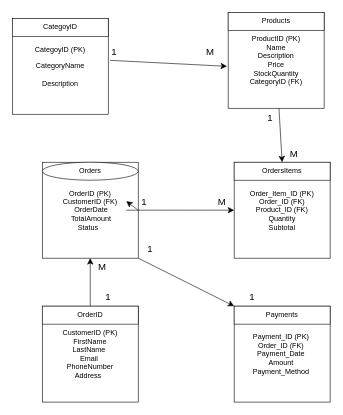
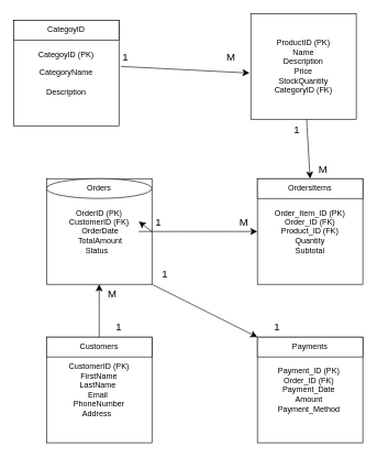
  <mxCell id="0" />
  <mxCell id="1" parent="0" />
  <mxCell id="2" value="CategoyID (PK)&lt;div&gt;&lt;br&gt;&lt;div&gt;CategoryName&lt;/div&gt;&lt;/div&gt;&lt;div&gt;&lt;br&gt;&lt;/div&gt;&lt;div&gt;Description&lt;/div&gt;" style="whiteSpace=wrap;html=1;aspect=fixed;" vertex="1" parent="1"><mxGeometry x="20" y="30" width="160" height="160" as="geometry" /></mxCell>
  <mxCell id="3" value="CategoyID" style="rounded=0;whiteSpace=wrap;html=1;" vertex="1" parent="1"><mxGeometry x="20" y="30" width="160" height="30" as="geometry" /></mxCell>
  <mxCell id="4" value="ProductID (PK)&lt;div&gt;Name&lt;/div&gt;&lt;div&gt;Description&lt;/div&gt;&lt;div&gt;Price&lt;/div&gt;&lt;div&gt;StockQuantity&lt;/div&gt;&lt;div&gt;CategoryID (FK)&lt;/div&gt;" style="whiteSpace=wrap;html=1;aspect=fixed;" vertex="1" parent="1"><mxGeometry x="380" y="20" width="160" height="160" as="geometry" /></mxCell>
  <mxCell id="5" value="OrderID (PK)&lt;div&gt;&lt;div&gt;CustomerID (FK)&lt;/div&gt;&lt;div&gt;&amp;nbsp;OrderDate&lt;/div&gt;&lt;div&gt;&amp;nbsp;TotalAmount&lt;/div&gt;&lt;div&gt;&amp;nbsp;&lt;span style=&quot;background-color: initial;&quot;&gt;Status&amp;nbsp; &amp;nbsp;&lt;/span&gt;&lt;/div&gt;&lt;/div&gt;" style="whiteSpace=wrap;html=1;aspect=fixed;" vertex="1" parent="1"><mxGeometry x="70" y="270" width="160" height="160" as="geometry" /></mxCell>
  <mxCell id="6" value="Order_Item_ID (PK)&lt;div&gt;&lt;div&gt;Order_ID (FK)&lt;/div&gt;&lt;div&gt;&lt;div&gt;Product_ID (FK)&lt;/div&gt;&lt;div&gt;&lt;div&gt;&lt;span style=&quot;background-color: initial;&quot;&gt;Quantity&lt;/span&gt;&lt;/div&gt;&lt;div&gt;&lt;div&gt;&lt;div&gt;Subtotal&lt;/div&gt;&lt;/div&gt;&lt;/div&gt;&lt;/div&gt;&lt;/div&gt;&lt;/div&gt;" style="whiteSpace=wrap;html=1;aspect=fixed;" vertex="1" parent="1"><mxGeometry x="390" y="270" width="160" height="160" as="geometry" /></mxCell>
  <mxCell id="7" value="CustomerID (PK)&lt;div&gt;&amp;nbsp;FirstName&lt;span style=&quot;background-color: initial;&quot;&gt;&amp;nbsp;&lt;/span&gt;&lt;/div&gt;&lt;div&gt;&lt;div&gt;LastName&amp;nbsp;&lt;/div&gt;&lt;div&gt;Email&lt;span style=&quot;background-color: initial;&quot;&gt;&amp;nbsp;&lt;/span&gt;&lt;/div&gt;&lt;div&gt;&lt;div&gt;&amp;nbsp;PhoneNumber&lt;span style=&quot;background-color: initial;&quot;&gt;&amp;nbsp;&lt;/span&gt;&lt;/div&gt;&lt;div&gt;&lt;div&gt;Address&amp;nbsp;&amp;nbsp;&lt;br&gt;&lt;/div&gt;&lt;/div&gt;&lt;/div&gt;&lt;/div&gt;" style="whiteSpace=wrap;html=1;aspect=fixed;" vertex="1" parent="1"><mxGeometry x="70" y="510" width="160" height="160" as="geometry" /></mxCell>
  <mxCell id="8" value="Payment_ID (PK)&amp;nbsp;&lt;div&gt;Order_ID (FK)&amp;nbsp;&lt;div&gt;&lt;span style=&quot;background-color: initial;&quot;&gt;Payment_Date&amp;nbsp;&lt;/span&gt;&lt;div&gt;&lt;div&gt;Amount&amp;nbsp;&lt;div&gt;&lt;span style=&quot;background-color: initial;&quot;&gt;Payment_Method&amp;nbsp;&lt;/span&gt;&lt;/div&gt;&lt;/div&gt;&lt;/div&gt;&lt;/div&gt;&lt;/div&gt;" style="whiteSpace=wrap;html=1;aspect=fixed;" vertex="1" parent="1"><mxGeometry x="390" y="510" width="160" height="160" as="geometry" /></mxCell>
- <mxCell id="9" value="Products" style="rounded=0;whiteSpace=wrap;html=1;" vertex="1" parent="1"><mxGeometry x="380" y="20" width="160" height="30" as="geometry" /></mxCell>
- <mxCell id="10" value="OrderID" style="rounded=0;whiteSpace=wrap;html=1;" vertex="1" parent="1"><mxGeometry x="70" y="510" width="160" height="30" as="geometry" /></mxCell>
+ <mxCell id="10" value="Customers" style="rounded=0;whiteSpace=wrap;html=1;" vertex="1" parent="1"><mxGeometry x="70" y="510" width="160" height="30" as="geometry" /></mxCell>
  <mxCell id="11" value="OrdersItems" style="rounded=0;whiteSpace=wrap;html=1;" vertex="1" parent="1"><mxGeometry x="390" y="270" width="160" height="30" as="geometry" /></mxCell>
  <mxCell id="12" value="Orders" style="ellipse;whiteSpace=wrap;html=1;" vertex="1" parent="1"><mxGeometry x="70" y="270" width="160" height="30" as="geometry" /></mxCell>
  <mxCell id="13" value="Payments" style="rounded=0;whiteSpace=wrap;html=1;" vertex="1" parent="1"><mxGeometry x="390" y="510" width="160" height="30" as="geometry" /></mxCell>
  <mxCell id="14" value="" style="endArrow=classic;html=1;rounded=0;fontSize=12;startSize=8;endSize=8;curved=1;exitX=1.019;exitY=0.438;exitDx=0;exitDy=0;exitPerimeter=0;entryX=-0.012;entryY=0.563;entryDx=0;entryDy=0;entryPerimeter=0;" edge="1" parent="1" source="2" target="4"><mxGeometry width="50" height="50" relative="1" as="geometry"><mxPoint x="300" y="400" as="sourcePoint" /><mxPoint x="350" y="350" as="targetPoint" /></mxGeometry></mxCell>
  <mxCell id="15" value="" style="endArrow=classic;html=1;rounded=0;fontSize=12;startSize=8;endSize=8;curved=1;exitX=0.5;exitY=0;exitDx=0;exitDy=0;entryX=0.5;entryY=1;entryDx=0;entryDy=0;" edge="1" parent="1" source="10" target="5"><mxGeometry width="50" height="50" relative="1" as="geometry"><mxPoint x="300" y="400" as="sourcePoint" /><mxPoint x="350" y="350" as="targetPoint" /></mxGeometry></mxCell>
  <mxCell id="16" value="" style="endArrow=classic;html=1;rounded=0;fontSize=12;startSize=8;endSize=8;curved=1;entryX=0;entryY=0.5;entryDx=0;entryDy=0;exitX=0;exitY=1;exitDx=0;exitDy=0;" edge="1" parent="1" source="22" target="6"><mxGeometry width="50" height="50" relative="1" as="geometry"><mxPoint x="300" y="400" as="sourcePoint" /><mxPoint x="350" y="350" as="targetPoint" /></mxGeometry></mxCell>
  <mxCell id="17" value="" style="endArrow=classic;html=1;rounded=0;fontSize=12;startSize=8;endSize=8;curved=1;entryX=0.5;entryY=0;entryDx=0;entryDy=0;" edge="1" parent="1" source="4" target="11"><mxGeometry width="50" height="50" relative="1" as="geometry"><mxPoint x="300" y="400" as="sourcePoint" /><mxPoint x="350" y="350" as="targetPoint" /><Array as="points" /></mxGeometry></mxCell>
  <mxCell id="18" value="" style="endArrow=classic;html=1;rounded=0;fontSize=12;startSize=8;endSize=8;curved=1;exitX=1;exitY=1;exitDx=0;exitDy=0;entryX=0;entryY=0;entryDx=0;entryDy=0;" edge="1" parent="1" source="5" target="13"><mxGeometry width="50" height="50" relative="1" as="geometry"><mxPoint x="300" y="400" as="sourcePoint" /><mxPoint x="350" y="350" as="targetPoint" /></mxGeometry></mxCell>
  <mxCell id="19" value="1" style="text;strokeColor=none;fillColor=none;html=1;align=center;verticalAlign=middle;whiteSpace=wrap;rounded=0;fontSize=16;" vertex="1" parent="1"><mxGeometry x="160" y="70" width="60" height="30" as="geometry" /></mxCell>
  <mxCell id="20" value="1" style="text;strokeColor=none;fillColor=none;html=1;align=center;verticalAlign=middle;whiteSpace=wrap;rounded=0;fontSize=16;" vertex="1" parent="1"><mxGeometry x="220" y="400" width="60" height="30" as="geometry" /></mxCell>
  <mxCell id="21" value="" style="endArrow=classic;html=1;rounded=0;fontSize=12;startSize=8;endSize=8;curved=1;exitX=1;exitY=0.5;exitDx=0;exitDy=0;entryX=0;entryY=0.5;entryDx=0;entryDy=0;" edge="1" parent="1" source="5" target="22"><mxGeometry width="50" height="50" relative="1" as="geometry"><mxPoint x="230" y="350" as="sourcePoint" /><mxPoint x="390" y="350" as="targetPoint" /></mxGeometry></mxCell>
  <mxCell id="22" value="1" style="text;strokeColor=none;fillColor=none;html=1;align=center;verticalAlign=middle;whiteSpace=wrap;rounded=0;fontSize=16;" vertex="1" parent="1"><mxGeometry x="210" y="320" width="60" height="30" as="geometry" /></mxCell>
  <mxCell id="23" value="1" style="text;strokeColor=none;fillColor=none;html=1;align=center;verticalAlign=middle;whiteSpace=wrap;rounded=0;fontSize=16;" vertex="1" parent="1"><mxGeometry x="150" y="480" width="60" height="30" as="geometry" /></mxCell>
  <mxCell id="24" value="1" style="text;strokeColor=none;fillColor=none;html=1;align=center;verticalAlign=middle;whiteSpace=wrap;rounded=0;fontSize=16;" vertex="1" parent="1"><mxGeometry x="390" y="480" width="60" height="30" as="geometry" /></mxCell>
  <mxCell id="25" value="M" style="text;strokeColor=none;fillColor=none;html=1;align=center;verticalAlign=middle;whiteSpace=wrap;rounded=0;fontSize=16;" vertex="1" parent="1"><mxGeometry x="320" y="70" width="60" height="30" as="geometry" /></mxCell>
  <mxCell id="26" value="M" style="text;strokeColor=none;fillColor=none;html=1;align=center;verticalAlign=middle;whiteSpace=wrap;rounded=0;fontSize=16;" vertex="1" parent="1"><mxGeometry x="340" y="320" width="60" height="30" as="geometry" /></mxCell>
  <mxCell id="27" value="M" style="text;strokeColor=none;fillColor=none;html=1;align=center;verticalAlign=middle;whiteSpace=wrap;rounded=0;fontSize=16;" vertex="1" parent="1"><mxGeometry x="140" y="430" width="60" height="30" as="geometry" /></mxCell>
  <mxCell id="28" value="M" style="text;strokeColor=none;fillColor=none;html=1;align=center;verticalAlign=middle;whiteSpace=wrap;rounded=0;fontSize=16;" vertex="1" parent="1"><mxGeometry x="460" y="240" width="60" height="30" as="geometry" /></mxCell>
  <mxCell id="29" value="1" style="text;strokeColor=none;fillColor=none;html=1;align=center;verticalAlign=middle;whiteSpace=wrap;rounded=0;fontSize=16;" vertex="1" parent="1"><mxGeometry x="420" y="180" width="60" height="30" as="geometry" /></mxCell>
